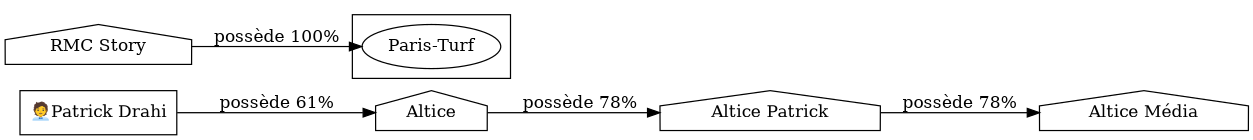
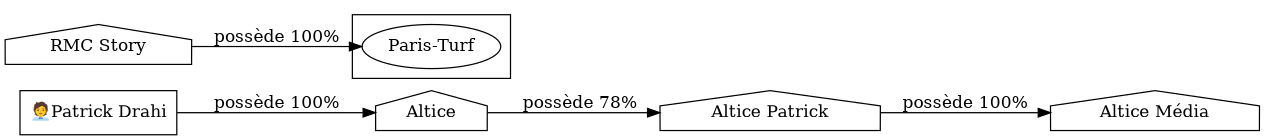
  digraph {
    rankdir=LR
    node [shape=house]
    n1 [label="🧑‍💼Patrick Drahi" shape=box]
    n2 [label="Paris-Turf" shape=""]
    n3 [label=Altice]
    n4 [label="Altice Patrick"]
    n5 [label="RMC Story"]
    n6 [label="Altice Média"]
    subgraph sub_1 {
      n1
    }
    subgraph cluster_2 {
      n2
    }
-   n1 -> n3 [label="possède 61%"]
+   n1 -> n3 [label="possède 100%"]
    n3 -> n4 [label="possède 78%"]
-   n4 -> n6 [label="possède 78%"]
+   n4 -> n6 [label="possède 100%"]
    n5 -> n2 [label="possède 100%"]
  }
